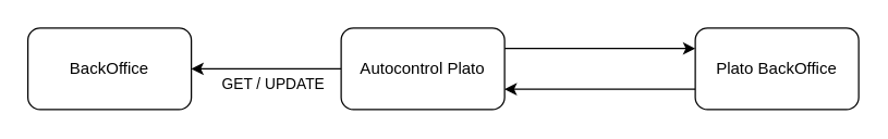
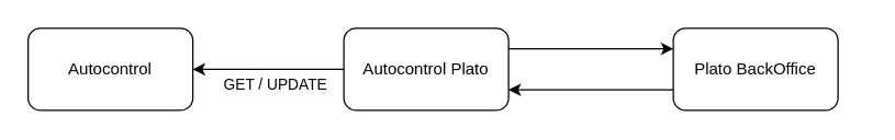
  <mxCell id="0" />
  <mxCell id="1" parent="0" />
- <mxCell id="2" value="BackOffice" style="rounded=1;whiteSpace=wrap;html=1;" parent="1" vertex="1"><mxGeometry x="20" y="20" width="120" height="60" as="geometry" /></mxCell>
+ <mxCell id="2" value="Autocontrol" style="rounded=1;whiteSpace=wrap;html=1;" parent="1" vertex="1"><mxGeometry x="20" y="20" width="120" height="60" as="geometry" /></mxCell>
  <mxCell id="3" style="edgeStyle=orthogonalEdgeStyle;rounded=0;orthogonalLoop=1;jettySize=auto;html=1;exitX=1;exitY=0.25;exitDx=0;exitDy=0;entryX=0;entryY=0.25;entryDx=0;entryDy=0;" parent="1" source="6" target="8" edge="1"><mxGeometry relative="1" as="geometry" /></mxCell>
  <mxCell id="4" style="edgeStyle=orthogonalEdgeStyle;rounded=0;orthogonalLoop=1;jettySize=auto;html=1;exitX=0;exitY=0.5;exitDx=0;exitDy=0;" parent="1" source="6" edge="1"><mxGeometry relative="1" as="geometry"><mxPoint x="140" y="50" as="targetPoint" /><Array as="points" /></mxGeometry></mxCell>
  <mxCell id="5" value="GET / UPDATE" style="edgeLabel;html=1;align=center;verticalAlign=middle;resizable=0;points=[];" parent="4" vertex="1" connectable="0"><mxGeometry x="0.222" y="2" relative="1" as="geometry"><mxPoint x="17" y="8" as="offset" /></mxGeometry></mxCell>
  <mxCell id="6" value="Autocontrol&amp;nbsp;Plato" style="rounded=1;whiteSpace=wrap;html=1;" parent="1" vertex="1"><mxGeometry x="250" y="20" width="120" height="60" as="geometry" /></mxCell>
  <mxCell id="7" style="edgeStyle=orthogonalEdgeStyle;rounded=0;orthogonalLoop=1;jettySize=auto;html=1;exitX=0;exitY=0.75;exitDx=0;exitDy=0;entryX=1;entryY=0.75;entryDx=0;entryDy=0;" parent="1" source="8" target="6" edge="1"><mxGeometry relative="1" as="geometry" /></mxCell>
- <mxCell id="8" value="Plato BackOffice" style="rounded=1;whiteSpace=wrap;html=1;" parent="1" vertex="1"><mxGeometry x="510" y="20" width="120" height="60" as="geometry" /></mxCell>
+ <mxCell id="8" value="Plato BackOffice" style="rounded=1;whiteSpace=wrap;html=1;" parent="1" vertex="1"><mxGeometry x="490" y="20" width="120" height="60" as="geometry" /></mxCell>
